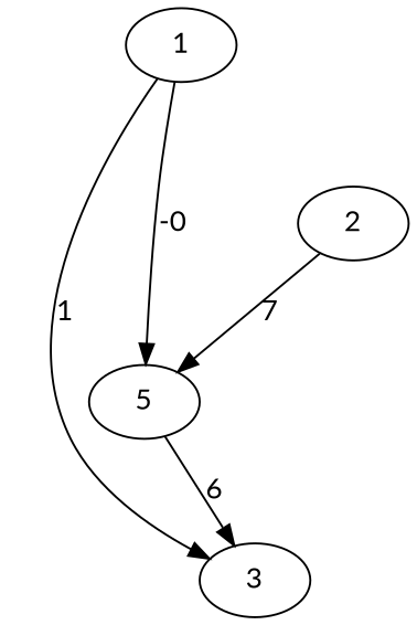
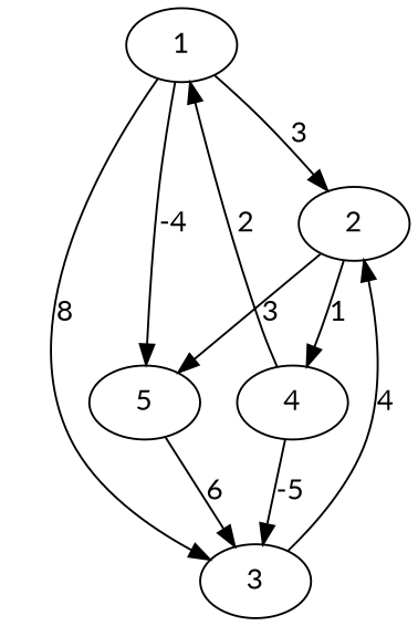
  digraph {
    fontname=Lato
    node [fontname=Lato]
    edge [fontname=Lato]
    1
    2
    3
    5
-   1 -> 3 [label=1]
-   1 -> 5 [label=-0]
-   2 -> 5 [label=7]
+   4
+   1 -> 2 [label=3]
+   1 -> 3 [label=8]
+   1 -> 5 [label=-4]
+   2 -> 5 [label=3]
+   2 -> 4 [label=1]
+   3 -> 2 [label=4]
    5 -> 3 [label=6]
+   4 -> 1 [label=2]
+   4 -> 3 [label=-5]
  }
